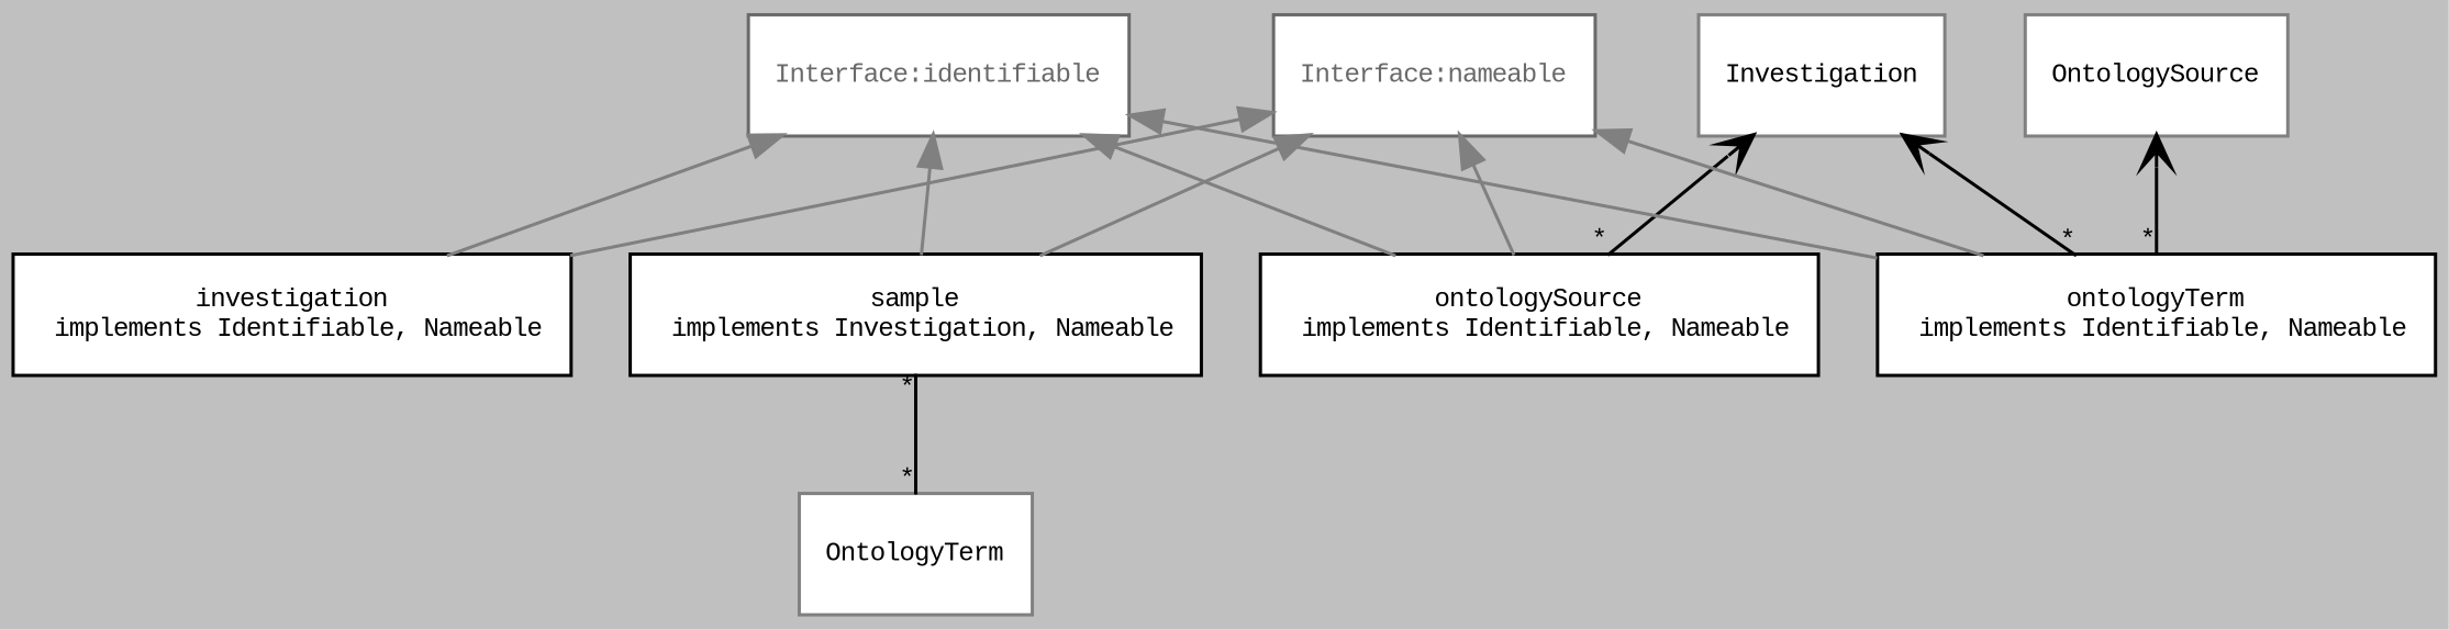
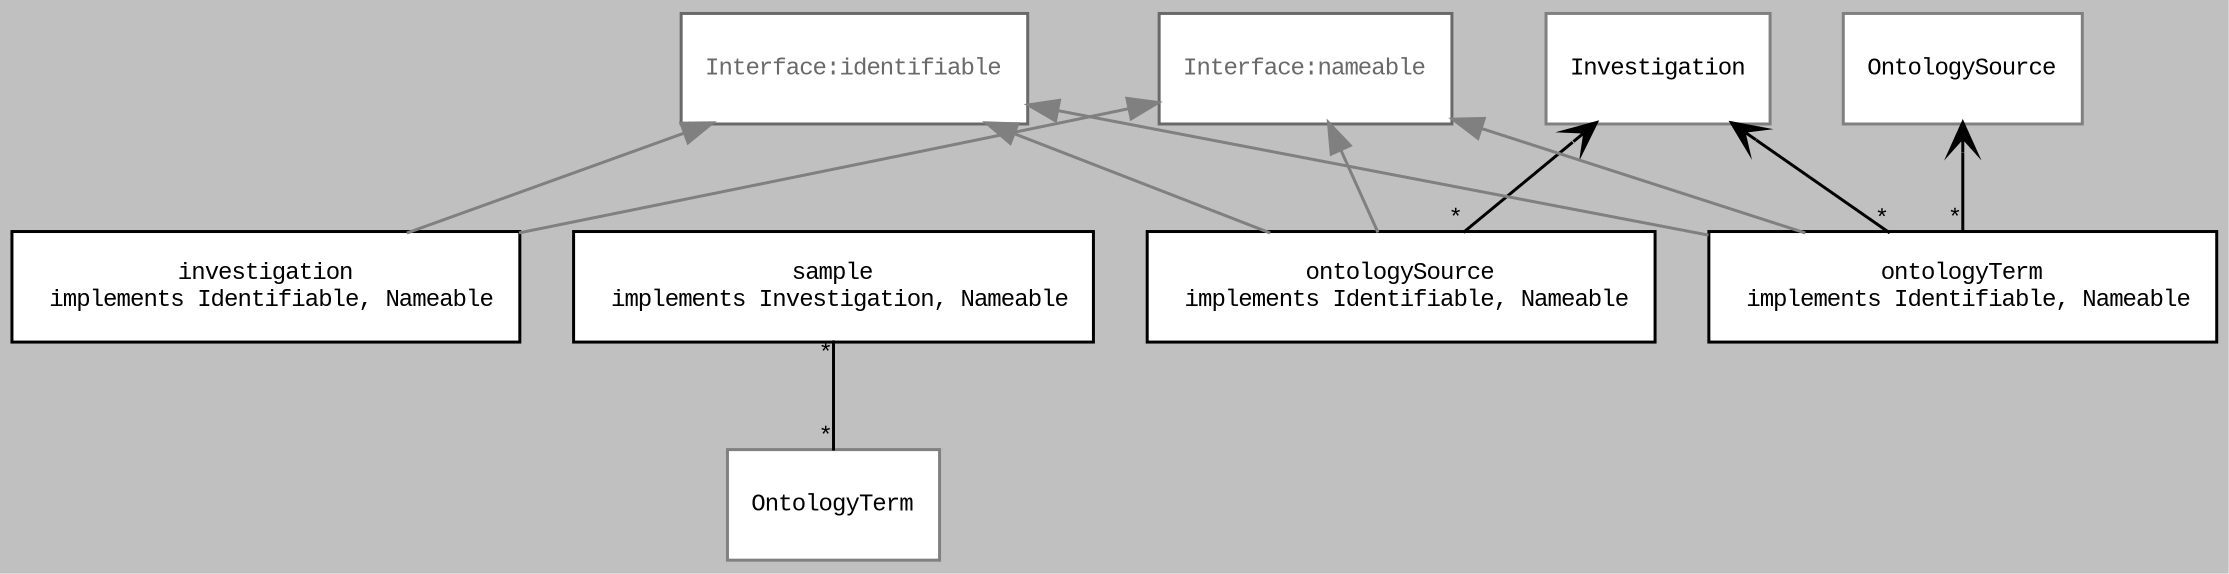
  digraph {
    bgcolor=grey
    compound=true
    fontname="Liberation Mono"
    fontsize=8
    rankdir=BT
    node [color=black fillcolor=white fontcolor=black fontname="Liberation Mono" fontsize=8 shape=record style=filled]
    edge [color="#808080" fontname="Liberation Mono" fontsize=8]
    n1 [color=dimgrey fontcolor=dimgrey label="{Interface:identifiable}"]
    n2 [color=dimgrey fontcolor=dimgrey label="{Interface:nameable}"]
    n3 [label="{investigation\n implements Identifiable, Nameable}"]
    n4 [label="{ontologySource\n implements Identifiable, Nameable}"]
    Investigation [color="#808080" fontcolor=""]
    n6 [label="{ontologyTerm\n implements Identifiable, Nameable}"]
    OntologySource [color="#808080" fontcolor=""]
    n8 [label="{sample\n implements Investigation, Nameable}"]
    OntologyTerm [color="#808080" fontcolor=""]
    n3 -> n1
    n3 -> n2
    n4 -> n1
    n4 -> n2
    n4 -> Investigation [arrowhead=open color=black taillabel="*"]
    n6 -> n1
    n6 -> n2
    n6 -> Investigation [arrowhead=open color=black taillabel="*"]
    n6 -> OntologySource [arrowhead=open color=black taillabel="*"]
-   n8 -> n1
-   n8 -> n2
    OntologyTerm -> n8 [arrowhead=none arrowtail=open color=black headlabel="*" taillabel="*"]
  }
